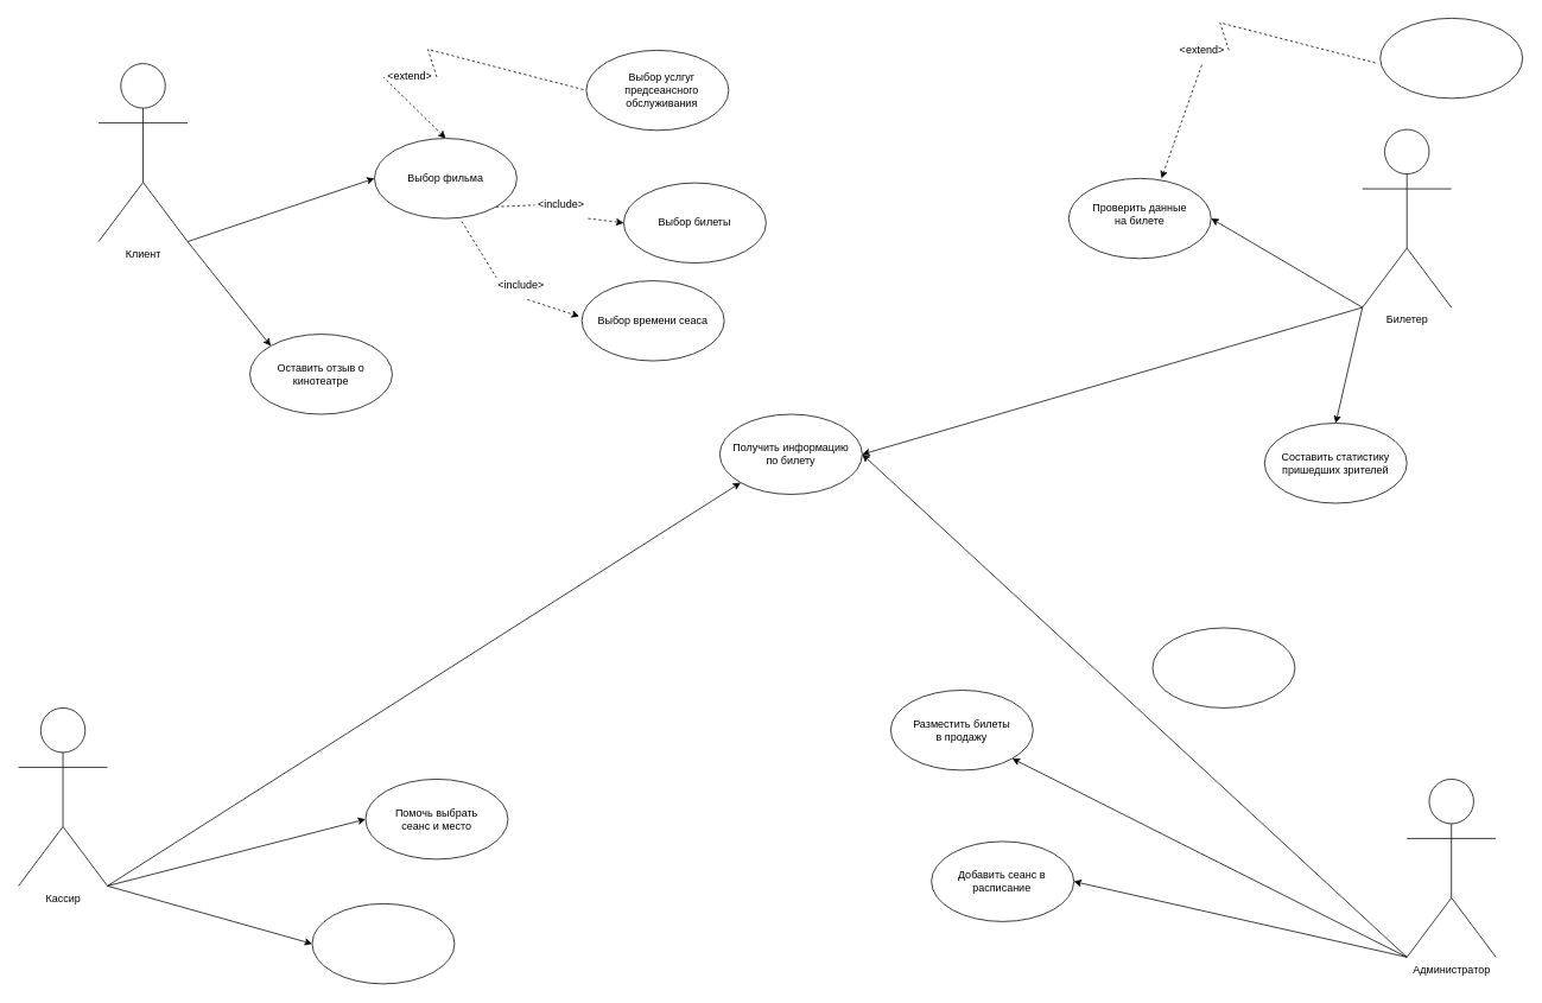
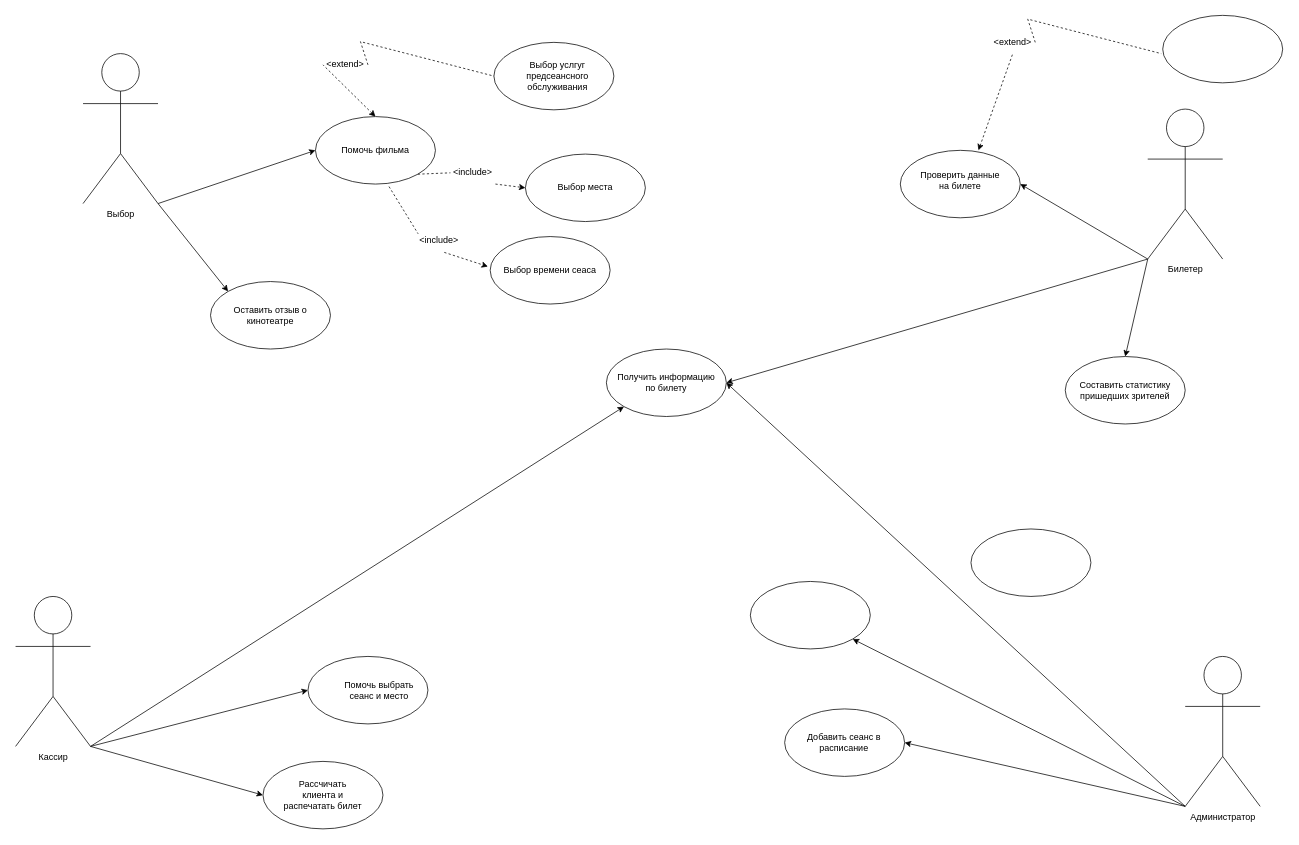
  <mxCell id="0" />
  <mxCell id="1" parent="0" />
- <mxCell id="2" value="Клиент" style="shape=umlActor;verticalLabelPosition=bottom;verticalAlign=top;html=1;outlineConnect=0;" vertex="1" parent="1"><mxGeometry x="110" y="71" width="100" height="200" as="geometry" /></mxCell>
+ <mxCell id="2" value="Выбор" style="shape=umlActor;verticalLabelPosition=bottom;verticalAlign=top;html=1;outlineConnect=0;" vertex="1" parent="1"><mxGeometry x="110" y="71" width="100" height="200" as="geometry" /></mxCell>
  <mxCell id="3" value="Кассир" style="shape=umlActor;verticalLabelPosition=bottom;verticalAlign=top;html=1;outlineConnect=0;" vertex="1" parent="1"><mxGeometry x="20" y="795" width="100" height="200" as="geometry" /></mxCell>
  <mxCell id="4" value="Администратор" style="shape=umlActor;verticalLabelPosition=bottom;verticalAlign=top;html=1;outlineConnect=0;" vertex="1" parent="1"><mxGeometry x="1580" y="875" width="100" height="200" as="geometry" /></mxCell>
  <mxCell id="5" value="Билетер" style="shape=umlActor;verticalLabelPosition=bottom;verticalAlign=top;html=1;outlineConnect=0;" vertex="1" parent="1"><mxGeometry x="1530" y="145" width="100" height="200" as="geometry" /></mxCell>
  <mxCell id="6" value="" style="ellipse;whiteSpace=wrap;html=1;" vertex="1" parent="1"><mxGeometry x="410" y="875" width="160" height="90" as="geometry" /></mxCell>
  <mxCell id="7" value="" style="ellipse;whiteSpace=wrap;html=1;" vertex="1" parent="1"><mxGeometry x="350" y="1015" width="160" height="90" as="geometry" /></mxCell>
  <mxCell id="8" value="" style="ellipse;whiteSpace=wrap;html=1;" vertex="1" parent="1"><mxGeometry x="1000" y="775" width="160" height="90" as="geometry" /></mxCell>
  <mxCell id="9" value="" style="ellipse;whiteSpace=wrap;html=1;" vertex="1" parent="1"><mxGeometry x="1294.25" y="705" width="160" height="90" as="geometry" /></mxCell>
  <mxCell id="10" value="" style="ellipse;whiteSpace=wrap;html=1;" vertex="1" parent="1"><mxGeometry x="1045.75" y="945" width="160" height="90" as="geometry" /></mxCell>
  <mxCell id="11" value="" style="ellipse;whiteSpace=wrap;html=1;" vertex="1" parent="1"><mxGeometry x="280" y="375" width="160" height="90" as="geometry" /></mxCell>
  <mxCell id="12" value="" style="ellipse;whiteSpace=wrap;html=1;" vertex="1" parent="1"><mxGeometry x="420" y="155" width="160" height="90" as="geometry" /></mxCell>
  <mxCell id="13" value="" style="ellipse;whiteSpace=wrap;html=1;" vertex="1" parent="1"><mxGeometry x="808" y="465" width="160" height="90" as="geometry" /></mxCell>
  <mxCell id="14" value="" style="ellipse;whiteSpace=wrap;html=1;" vertex="1" parent="1"><mxGeometry x="1200" y="200" width="160" height="90" as="geometry" /></mxCell>
  <mxCell id="15" value="Получить информацию по билету" style="text;strokeColor=none;align=center;fillColor=none;html=1;verticalAlign=middle;whiteSpace=wrap;rounded=0;" vertex="1" parent="1"><mxGeometry x="818" y="475" width="140" height="70" as="geometry" /></mxCell>
- <mxCell id="16" value="Разместить билеты в продажу" style="text;strokeColor=none;align=center;fillColor=none;html=1;verticalAlign=middle;whiteSpace=wrap;rounded=0;" vertex="1" parent="1"><mxGeometry x="1020" y="790" width="120" height="60" as="geometry" /></mxCell>
  <mxCell id="17" value="Оставить отзыв о кинотеатре" style="text;strokeColor=none;align=center;fillColor=none;html=1;verticalAlign=middle;whiteSpace=wrap;rounded=0;" vertex="1" parent="1"><mxGeometry x="305" y="375" width="110" height="90" as="geometry" /></mxCell>
- <mxCell id="18" value="Выбор фильма" style="text;strokeColor=none;align=center;fillColor=none;html=1;verticalAlign=middle;whiteSpace=wrap;rounded=0;" vertex="1" parent="1"><mxGeometry x="445" y="165" width="110" height="70" as="geometry" /></mxCell>
+ <mxCell id="18" value="Помочь фильма" style="text;strokeColor=none;align=center;fillColor=none;html=1;verticalAlign=middle;whiteSpace=wrap;rounded=0;" vertex="1" parent="1"><mxGeometry x="445" y="165" width="110" height="70" as="geometry" /></mxCell>
  <mxCell id="19" value="" style="ellipse;whiteSpace=wrap;html=1;" vertex="1" parent="1"><mxGeometry x="700" y="205" width="160" height="90" as="geometry" /></mxCell>
- <mxCell id="20" value="Выбор билеты" style="text;strokeColor=none;align=center;fillColor=none;html=1;verticalAlign=middle;whiteSpace=wrap;rounded=0;" vertex="1" parent="1"><mxGeometry x="710" y="215" width="140" height="70" as="geometry" /></mxCell>
+ <mxCell id="20" value="Выбор места" style="text;strokeColor=none;align=center;fillColor=none;html=1;verticalAlign=middle;whiteSpace=wrap;rounded=0;" vertex="1" parent="1"><mxGeometry x="710" y="215" width="140" height="70" as="geometry" /></mxCell>
  <mxCell id="21" value="" style="endArrow=classic;dashed=1;html=1;rounded=0;exitX=1;exitY=1;exitDx=0;exitDy=0;entryX=0;entryY=0.5;entryDx=0;entryDy=0;endFill=1;" edge="1" parent="1" source="23" target="19"><mxGeometry width="50" height="50" relative="1" as="geometry"><mxPoint x="880" y="585" as="sourcePoint" /><mxPoint x="930" y="535" as="targetPoint" /></mxGeometry></mxCell>
  <mxCell id="22" value="" style="endArrow=none;dashed=1;html=1;rounded=0;exitX=1;exitY=1;exitDx=0;exitDy=0;entryX=0;entryY=0.5;entryDx=0;entryDy=0;" edge="1" parent="1" source="12" target="23"><mxGeometry width="50" height="50" relative="1" as="geometry"><mxPoint x="557" y="232" as="sourcePoint" /><mxPoint x="700" y="250" as="targetPoint" /></mxGeometry></mxCell>
  <mxCell id="23" value="&amp;lt;include&amp;gt;" style="text;strokeColor=none;align=center;fillColor=none;html=1;verticalAlign=middle;whiteSpace=wrap;rounded=0;" vertex="1" parent="1"><mxGeometry x="600" y="215" width="60" height="30" as="geometry" /></mxCell>
  <mxCell id="24" value="" style="endArrow=classic;html=1;rounded=0;exitX=1;exitY=1;exitDx=0;exitDy=0;exitPerimeter=0;entryX=0;entryY=0.5;entryDx=0;entryDy=0;endFill=1;" edge="1" parent="1" source="2" target="12"><mxGeometry width="50" height="50" relative="1" as="geometry"><mxPoint x="880" y="585" as="sourcePoint" /><mxPoint x="930" y="535" as="targetPoint" /></mxGeometry></mxCell>
  <mxCell id="25" value="" style="endArrow=classic;html=1;rounded=0;exitX=1;exitY=1;exitDx=0;exitDy=0;exitPerimeter=0;entryX=0;entryY=0;entryDx=0;entryDy=0;endFill=1;" edge="1" parent="1" source="2" target="11"><mxGeometry width="50" height="50" relative="1" as="geometry"><mxPoint x="880" y="585" as="sourcePoint" /><mxPoint x="930" y="535" as="targetPoint" /></mxGeometry></mxCell>
  <mxCell id="26" value="" style="endArrow=classic;html=1;rounded=0;exitX=0;exitY=1;exitDx=0;exitDy=0;exitPerimeter=0;entryX=1;entryY=1;entryDx=0;entryDy=0;endFill=1;" edge="1" parent="1" source="4" target="8"><mxGeometry width="50" height="50" relative="1" as="geometry"><mxPoint x="880" y="585" as="sourcePoint" /><mxPoint x="930" y="535" as="targetPoint" /></mxGeometry></mxCell>
  <mxCell id="27" value="" style="endArrow=classic;html=1;rounded=0;entryX=1;entryY=0.5;entryDx=0;entryDy=0;startArrow=none;startFill=0;endFill=1;" edge="1" parent="1" target="13"><mxGeometry width="50" height="50" relative="1" as="geometry"><mxPoint x="1580" y="1075" as="sourcePoint" /><mxPoint x="930" y="535" as="targetPoint" /></mxGeometry></mxCell>
  <mxCell id="28" value="" style="endArrow=classic;html=1;rounded=0;exitX=1;exitY=1;exitDx=0;exitDy=0;exitPerimeter=0;entryX=0;entryY=1;entryDx=0;entryDy=0;startArrow=none;startFill=0;endFill=1;" edge="1" parent="1" source="3" target="13"><mxGeometry width="50" height="50" relative="1" as="geometry"><mxPoint x="880" y="585" as="sourcePoint" /><mxPoint x="930" y="535" as="targetPoint" /></mxGeometry></mxCell>
  <mxCell id="29" value="" style="endArrow=classic;html=1;rounded=0;exitX=1;exitY=1;exitDx=0;exitDy=0;exitPerimeter=0;entryX=0;entryY=0.5;entryDx=0;entryDy=0;endFill=1;" edge="1" parent="1" source="3" target="6"><mxGeometry width="50" height="50" relative="1" as="geometry"><mxPoint x="880" y="585" as="sourcePoint" /><mxPoint x="930" y="535" as="targetPoint" /></mxGeometry></mxCell>
- <mxCell id="30" value="Помочь выбрать сеанс и место" style="text;strokeColor=none;align=center;fillColor=none;html=1;verticalAlign=middle;whiteSpace=wrap;rounded=0;" vertex="1" parent="1"><mxGeometry x="430" y="880" width="120" height="80" as="geometry" /></mxCell>
+ <mxCell id="30" value="Помочь выбрать сеанс и место" style="text;strokeColor=none;align=center;fillColor=none;html=1;verticalAlign=middle;whiteSpace=wrap;rounded=0;" vertex="1" parent="1"><mxGeometry x="445" y="880" width="120" height="80" as="geometry" /></mxCell>
  <mxCell id="31" value="" style="endArrow=none;html=1;rounded=0;entryX=0;entryY=1;entryDx=0;entryDy=0;entryPerimeter=0;exitX=1;exitY=0.5;exitDx=0;exitDy=0;endFill=0;startArrow=classic;startFill=1;" edge="1" parent="1" source="13" target="5"><mxGeometry width="50" height="50" relative="1" as="geometry"><mxPoint x="970" y="490" as="sourcePoint" /><mxPoint x="930" y="535" as="targetPoint" /></mxGeometry></mxCell>
  <mxCell id="32" value="Добавить сеанс в расписание" style="text;strokeColor=none;align=center;fillColor=none;html=1;verticalAlign=middle;whiteSpace=wrap;rounded=0;" vertex="1" parent="1"><mxGeometry x="1060" y="950" width="130" height="80" as="geometry" /></mxCell>
  <mxCell id="33" value="" style="endArrow=classic;dashed=1;html=1;rounded=0;exitX=0.613;exitY=1.037;exitDx=0;exitDy=0;exitPerimeter=0;endFill=1;" edge="1" parent="1" source="36"><mxGeometry width="50" height="50" relative="1" as="geometry"><mxPoint x="880" y="585" as="sourcePoint" /><mxPoint x="650" y="355" as="targetPoint" /></mxGeometry></mxCell>
  <mxCell id="34" value="" style="ellipse;whiteSpace=wrap;html=1;" vertex="1" parent="1"><mxGeometry x="653" y="315" width="160" height="90" as="geometry" /></mxCell>
  <mxCell id="35" value="" style="endArrow=none;dashed=1;html=1;rounded=0;exitX=0.613;exitY=1.037;exitDx=0;exitDy=0;exitPerimeter=0;entryX=0.032;entryY=0.211;entryDx=0;entryDy=0;entryPerimeter=0;" edge="1" parent="1" source="12" target="36"><mxGeometry width="50" height="50" relative="1" as="geometry"><mxPoint x="518" y="248" as="sourcePoint" /><mxPoint x="658" y="334" as="targetPoint" /></mxGeometry></mxCell>
  <mxCell id="36" value="&amp;lt;include&amp;gt;" style="text;strokeColor=none;align=center;fillColor=none;html=1;verticalAlign=middle;whiteSpace=wrap;rounded=0;" vertex="1" parent="1"><mxGeometry x="555" y="305" width="60" height="30" as="geometry" /></mxCell>
  <mxCell id="37" value="Выбор времени сеаса" style="text;strokeColor=none;align=center;fillColor=none;html=1;verticalAlign=middle;whiteSpace=wrap;rounded=0;" vertex="1" parent="1"><mxGeometry x="668" y="320" width="130" height="80" as="geometry" /></mxCell>
  <mxCell id="38" value="" style="endArrow=none;dashed=1;html=1;rounded=0;exitX=1;exitY=0.5;exitDx=0;exitDy=0;entryX=0;entryY=0.5;entryDx=0;entryDy=0;endFill=0;" edge="1" parent="1" source="41" target="39"><mxGeometry width="50" height="50" relative="1" as="geometry"><mxPoint x="880" y="585" as="sourcePoint" /><mxPoint x="930" y="365" as="targetPoint" /><Array as="points"><mxPoint x="480" y="55" /></Array></mxGeometry></mxCell>
  <mxCell id="39" value="" style="ellipse;whiteSpace=wrap;html=1;" vertex="1" parent="1"><mxGeometry x="658" y="56" width="160" height="90" as="geometry" /></mxCell>
  <mxCell id="40" value="" style="endArrow=none;dashed=1;html=1;rounded=0;exitX=0.5;exitY=0;exitDx=0;exitDy=0;entryX=0;entryY=0.5;entryDx=0;entryDy=0;startArrow=classic;startFill=1;" edge="1" parent="1" source="12" target="41"><mxGeometry width="50" height="50" relative="1" as="geometry"><mxPoint x="813" y="360" as="sourcePoint" /><mxPoint x="950" y="360" as="targetPoint" /></mxGeometry></mxCell>
  <mxCell id="41" value="&amp;lt;extend&amp;gt;" style="text;strokeColor=none;align=center;fillColor=none;html=1;verticalAlign=middle;whiteSpace=wrap;rounded=0;" vertex="1" parent="1"><mxGeometry x="430" y="71" width="60" height="30" as="geometry" /></mxCell>
  <mxCell id="42" value="" style="endArrow=none;html=1;rounded=0;entryX=0;entryY=1;entryDx=0;entryDy=0;entryPerimeter=0;exitX=1;exitY=0.5;exitDx=0;exitDy=0;endFill=0;startArrow=classic;startFill=1;" edge="1" parent="1" source="14" target="5"><mxGeometry width="50" height="50" relative="1" as="geometry"><mxPoint x="880" y="585" as="sourcePoint" /><mxPoint x="930" y="535" as="targetPoint" /></mxGeometry></mxCell>
  <mxCell id="43" value="Проверить данные на билете" style="text;strokeColor=none;align=center;fillColor=none;html=1;verticalAlign=middle;whiteSpace=wrap;rounded=0;" vertex="1" parent="1"><mxGeometry x="1225" y="205" width="110" height="70" as="geometry" /></mxCell>
  <mxCell id="44" value="" style="endArrow=classic;html=1;rounded=0;exitX=0;exitY=1;exitDx=0;exitDy=0;exitPerimeter=0;entryX=1;entryY=0.5;entryDx=0;entryDy=0;endFill=1;" edge="1" parent="1" source="4" target="10"><mxGeometry width="50" height="50" relative="1" as="geometry"><mxPoint x="880" y="585" as="sourcePoint" /><mxPoint x="930" y="535" as="targetPoint" /></mxGeometry></mxCell>
  <mxCell id="45" value="Выбор услгуг предсеансного обслуживания" style="text;strokeColor=none;align=center;fillColor=none;html=1;verticalAlign=middle;whiteSpace=wrap;rounded=0;" vertex="1" parent="1"><mxGeometry x="688" y="71" width="110" height="60" as="geometry" /></mxCell>
+ <mxCell id="46" value="Рассчичать клиента и распечатать билет" style="text;strokeColor=none;align=center;fillColor=none;html=1;verticalAlign=middle;whiteSpace=wrap;rounded=0;" vertex="1" parent="1"><mxGeometry x="375" y="1030" width="110" height="60" as="geometry" /></mxCell>
  <mxCell id="47" value="" style="endArrow=classic;html=1;rounded=0;entryX=0;entryY=0.5;entryDx=0;entryDy=0;endFill=1;" edge="1" parent="1" target="7"><mxGeometry width="50" height="50" relative="1" as="geometry"><mxPoint x="120" y="995" as="sourcePoint" /><mxPoint x="930" y="535" as="targetPoint" /></mxGeometry></mxCell>
  <mxCell id="48" value="" style="ellipse;whiteSpace=wrap;html=1;" vertex="1" parent="1"><mxGeometry x="1420" y="475" width="160" height="90" as="geometry" /></mxCell>
  <mxCell id="49" value="Составить статистику пришедших зрителей" style="text;strokeColor=none;align=center;fillColor=none;html=1;verticalAlign=middle;whiteSpace=wrap;rounded=0;" vertex="1" parent="1"><mxGeometry x="1435" y="480" width="130" height="80" as="geometry" /></mxCell>
  <mxCell id="50" value="" style="endArrow=classic;html=1;rounded=0;entryX=0.5;entryY=0;entryDx=0;entryDy=0;startArrow=none;startFill=0;endFill=1;" edge="1" parent="1" target="48"><mxGeometry width="50" height="50" relative="1" as="geometry"><mxPoint x="1530" y="345" as="sourcePoint" /><mxPoint x="930" y="535" as="targetPoint" /></mxGeometry></mxCell>
  <mxCell id="51" value="" style="endArrow=none;dashed=1;html=1;rounded=0;exitX=1;exitY=0.5;exitDx=0;exitDy=0;entryX=0;entryY=0.5;entryDx=0;entryDy=0;endFill=0;" edge="1" parent="1" source="52"><mxGeometry width="50" height="50" relative="1" as="geometry"><mxPoint x="1770" y="555" as="sourcePoint" /><mxPoint x="1548" y="71" as="targetPoint" /><Array as="points"><mxPoint x="1370" y="25" /></Array></mxGeometry></mxCell>
  <mxCell id="52" value="&amp;lt;extend&amp;gt;" style="text;strokeColor=none;align=center;fillColor=none;html=1;verticalAlign=middle;whiteSpace=wrap;rounded=0;" vertex="1" parent="1"><mxGeometry x="1320" y="41" width="60" height="30" as="geometry" /></mxCell>
  <mxCell id="53" value="" style="ellipse;whiteSpace=wrap;html=1;" vertex="1" parent="1"><mxGeometry x="1550" y="20" width="160" height="90" as="geometry" /></mxCell>
  <mxCell id="54" value="" style="endArrow=none;dashed=1;html=1;rounded=0;exitX=0.5;exitY=0;exitDx=0;exitDy=0;entryX=0.5;entryY=1;entryDx=0;entryDy=0;startArrow=classic;startFill=1;" edge="1" parent="1" target="52"><mxGeometry width="50" height="50" relative="1" as="geometry"><mxPoint x="1304.25" y="200" as="sourcePoint" /><mxPoint x="1234.25" y="131" as="targetPoint" /></mxGeometry></mxCell>
